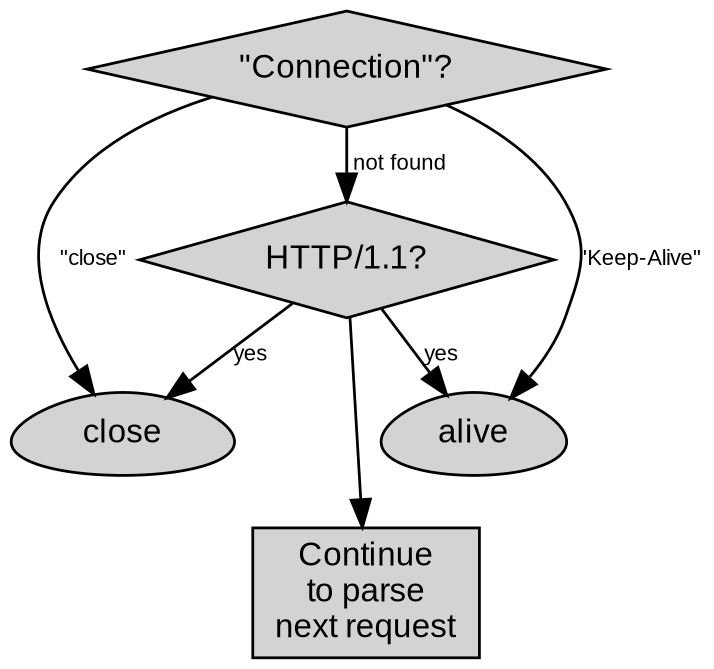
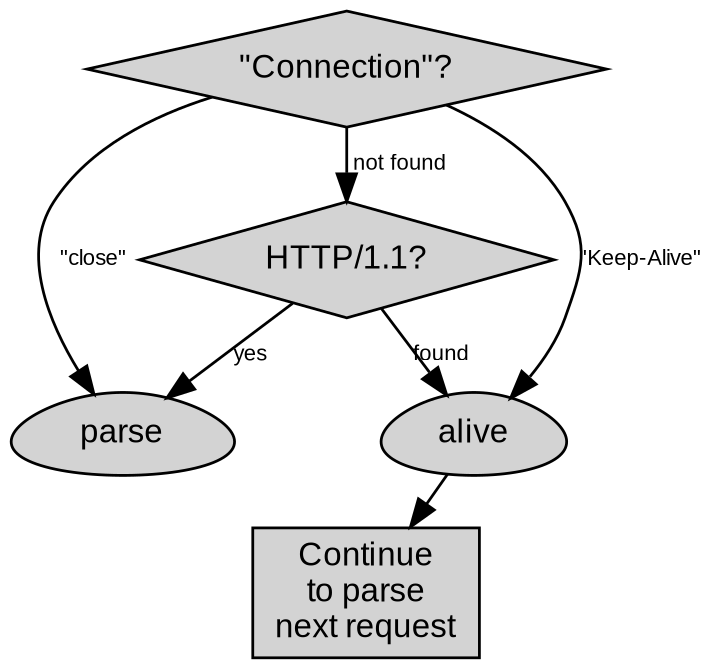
  digraph {
    fontname=Arial
    nodesep=0.125
    ranksep=0.25
    node [fontcolor=black fontname=Arial fontsize=12 shape=diamond style=filled]
    edge [fontname=Arial fontsize=8]
    n1 [height=0 label="\"Connection\"?" width=0]
    n2 [height=0 label="HTTP/1.1?" width=0]
    alive [height=0 shape=egg width=0]
-   close [height=0 shape=egg width=0]
+   close [height=0 shape=egg width=0 label=parse]
    n5 [height=0 label="Continue\nto parse\nnext request" shape=box width=0]
    n1 -> n2 [label=" not found"]
    n1 -> alive [label="\"Keep-Alive\""]
    n1 -> close [label=" \"close\""]
-   n2 -> alive [label=yes]
+   n2 -> alive [label=found]
    n2 -> close [label=yes]
-   n2 -> n5
+   alive -> n5
  }
